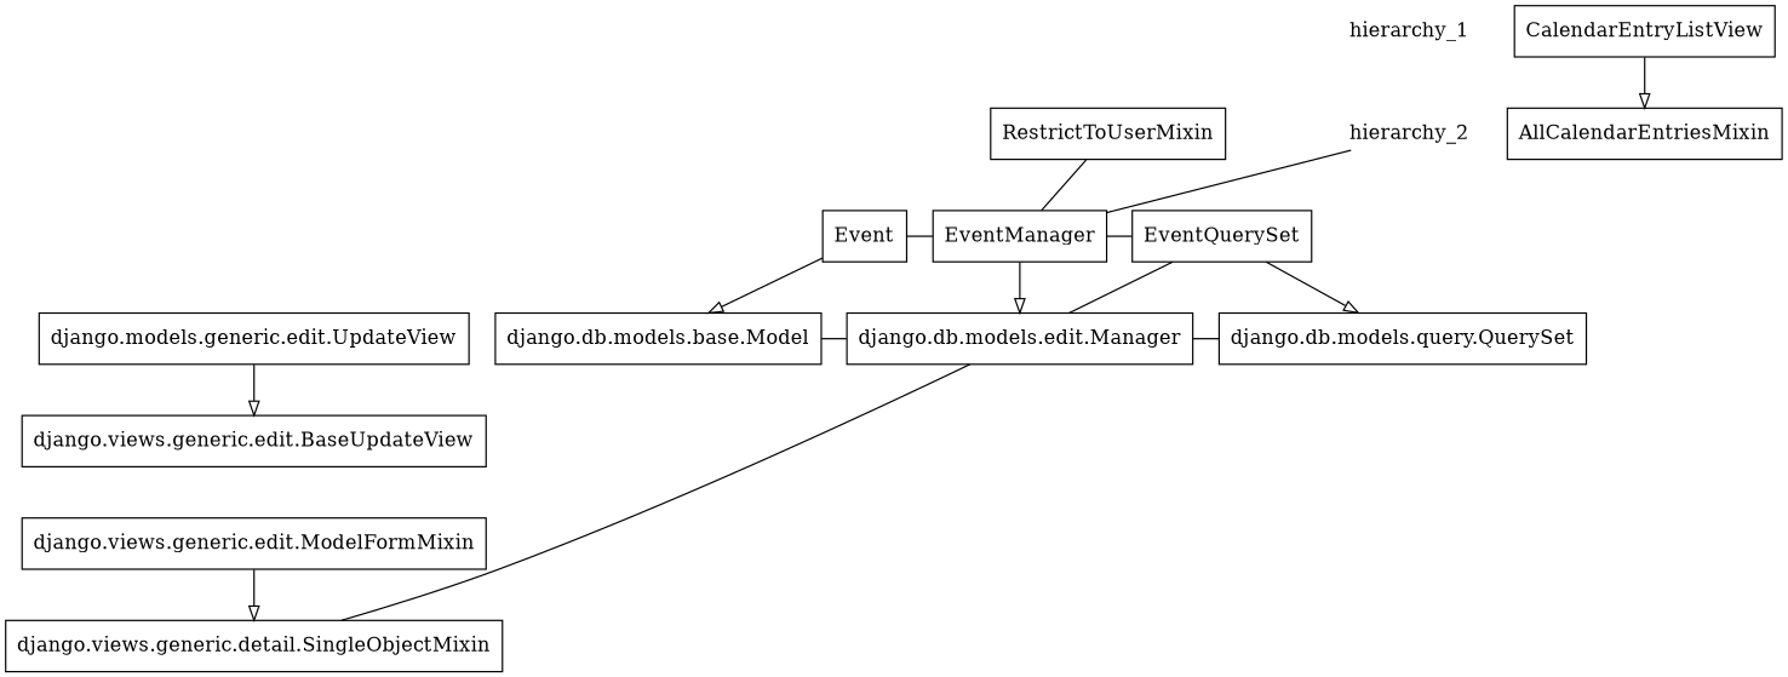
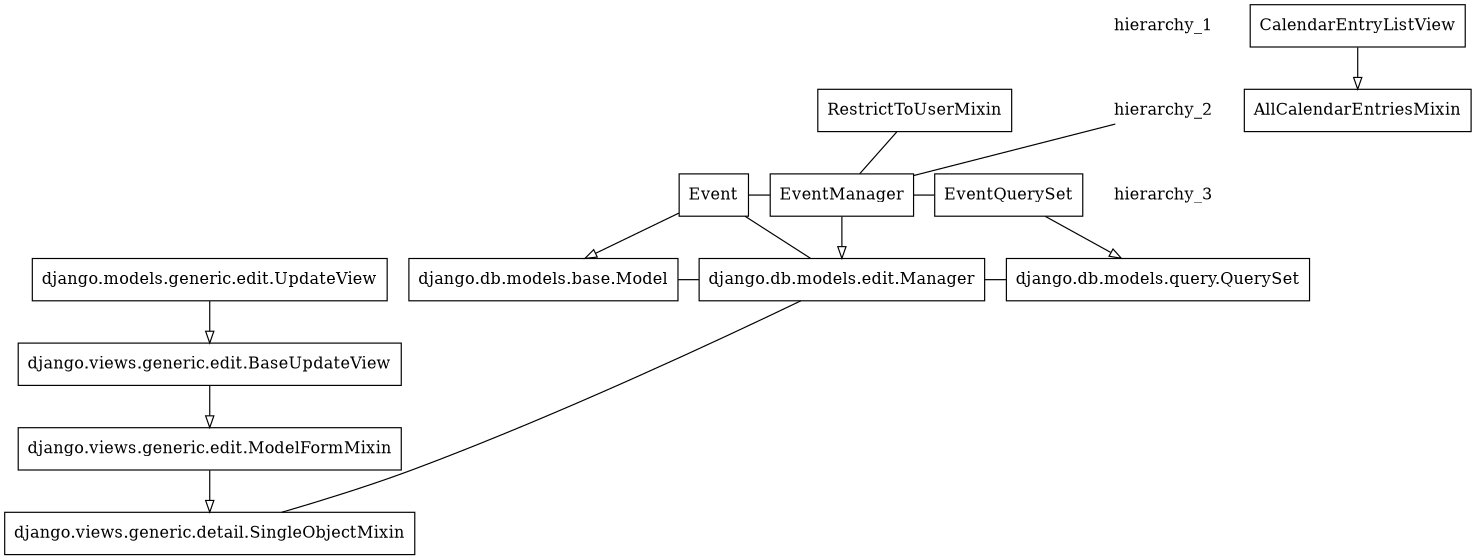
  digraph {
    node [shape=rect]
    edge [arrowhead=none weight=1]
    n1 [label=RestrictToUserMixin]
    n2 [label=AllCalendarEntriesMixin]
    n3 [label="django.db.models.edit.Manager"]
    "django.db.models.query.QuerySet"
    "django.db.models.base.Model"
    n6 [label="django.models.generic.edit.UpdateView"]
    n7 [label=Event]
    n8 [label=EventManager]
    n9 [label=EventQuerySet]
    "django.views.generic.edit.BaseUpdateView"
    n11 [label=CalendarEntryListView]
    "django.views.generic.edit.ModelFormMixin"
    "django.views.generic.detail.SingleObjectMixin"
    hierarchy_1 [height=0 shape=none width=0]
    hierarchy_2 [height=0 shape=none width=0]
+   hierarchy_3 [height=0 shape=none width=0]
    subgraph sub_1 {
      rank=same
      n1
      n2
    }
    subgraph sub_2 {
      rank=same
      n3
      "django.db.models.query.QuerySet"
      "django.db.models.base.Model"
      n6
    }
    subgraph sub_3 {
      rank=same
      n7
      n8
      n9
    }
    n1 -> n8 [weight=0]
    n3 -> "django.db.models.query.QuerySet" [weight=100]
    "django.db.models.base.Model" -> n3 [weight=100]
    n6 -> "django.views.generic.edit.BaseUpdateView" [arrowhead=empty]
-   n9 -> n3 [weight=100]
+   n7 -> n3 [weight=100]
    n7 -> "django.db.models.base.Model" [arrowhead=empty]
    n7 -> n8 [weight=100]
    n8 -> n3 [arrowhead=empty]
    n8 -> n9 [weight=100]
    n9 -> "django.db.models.query.QuerySet" [arrowhead=empty]
+   "django.views.generic.edit.BaseUpdateView" -> "django.views.generic.edit.ModelFormMixin" [arrowhead=empty]
    n11 -> n2 [arrowhead=empty]
    "django.views.generic.edit.ModelFormMixin" -> "django.views.generic.detail.SingleObjectMixin" [arrowhead=empty]
    "django.views.generic.detail.SingleObjectMixin" -> n3 [weight=0]
    hierarchy_1 -> hierarchy_2 [style=invis arrowhead="" weight=""]
    hierarchy_2 -> n8 [weight=0]
+   hierarchy_2 -> hierarchy_3 [style=invis arrowhead="" weight=""]
  }
